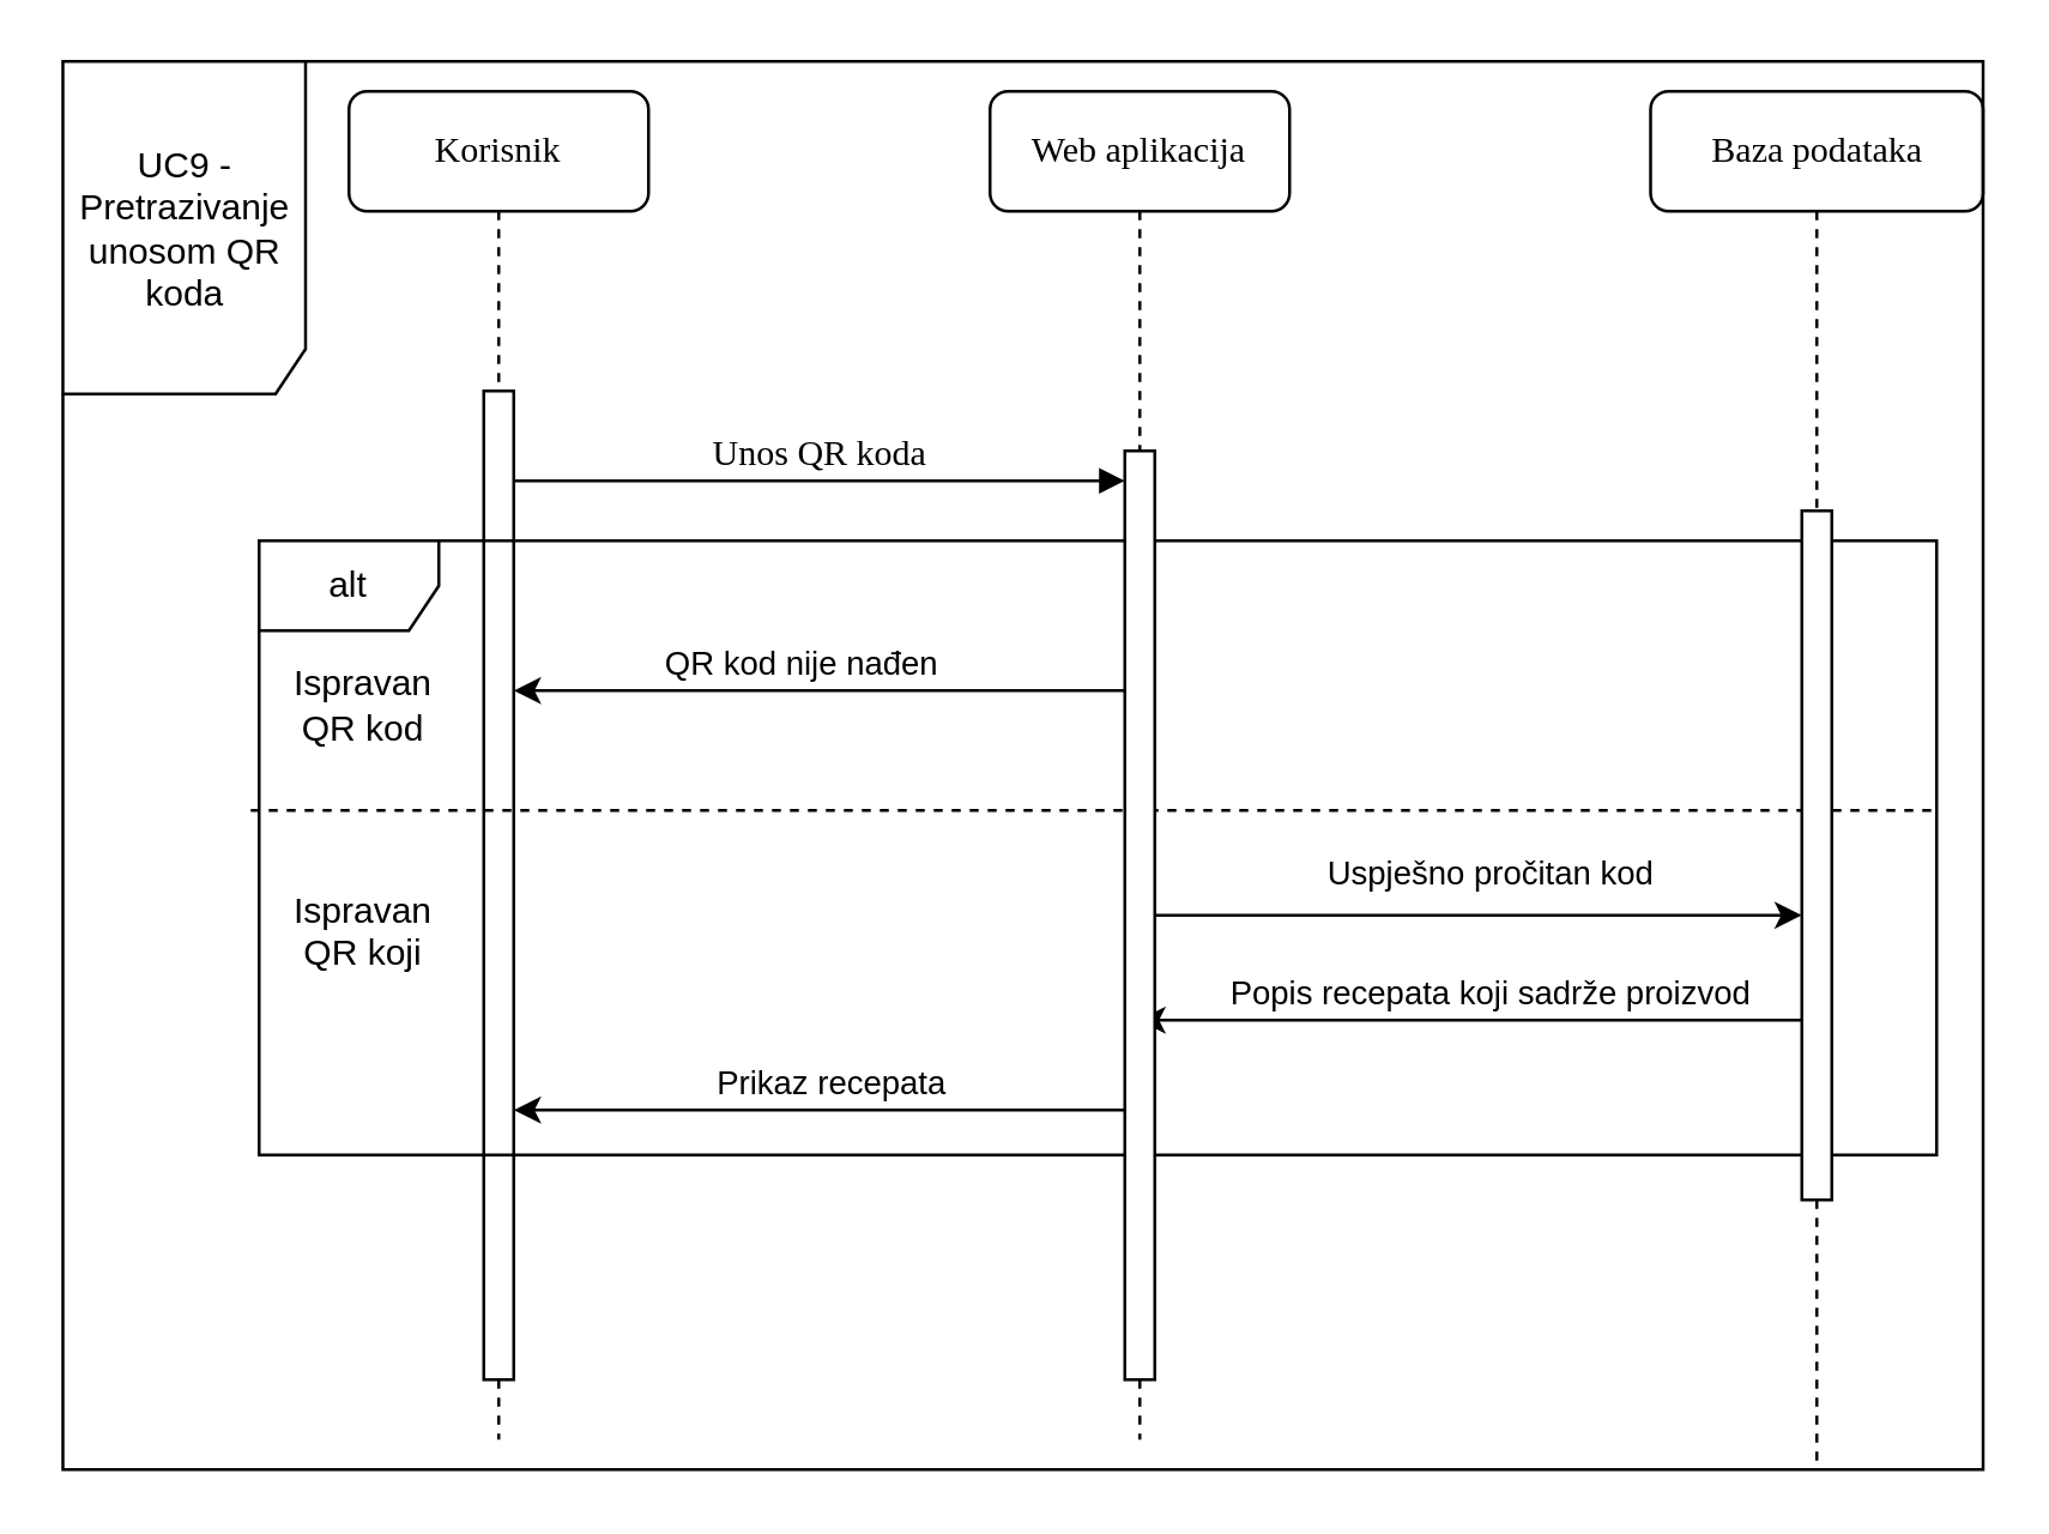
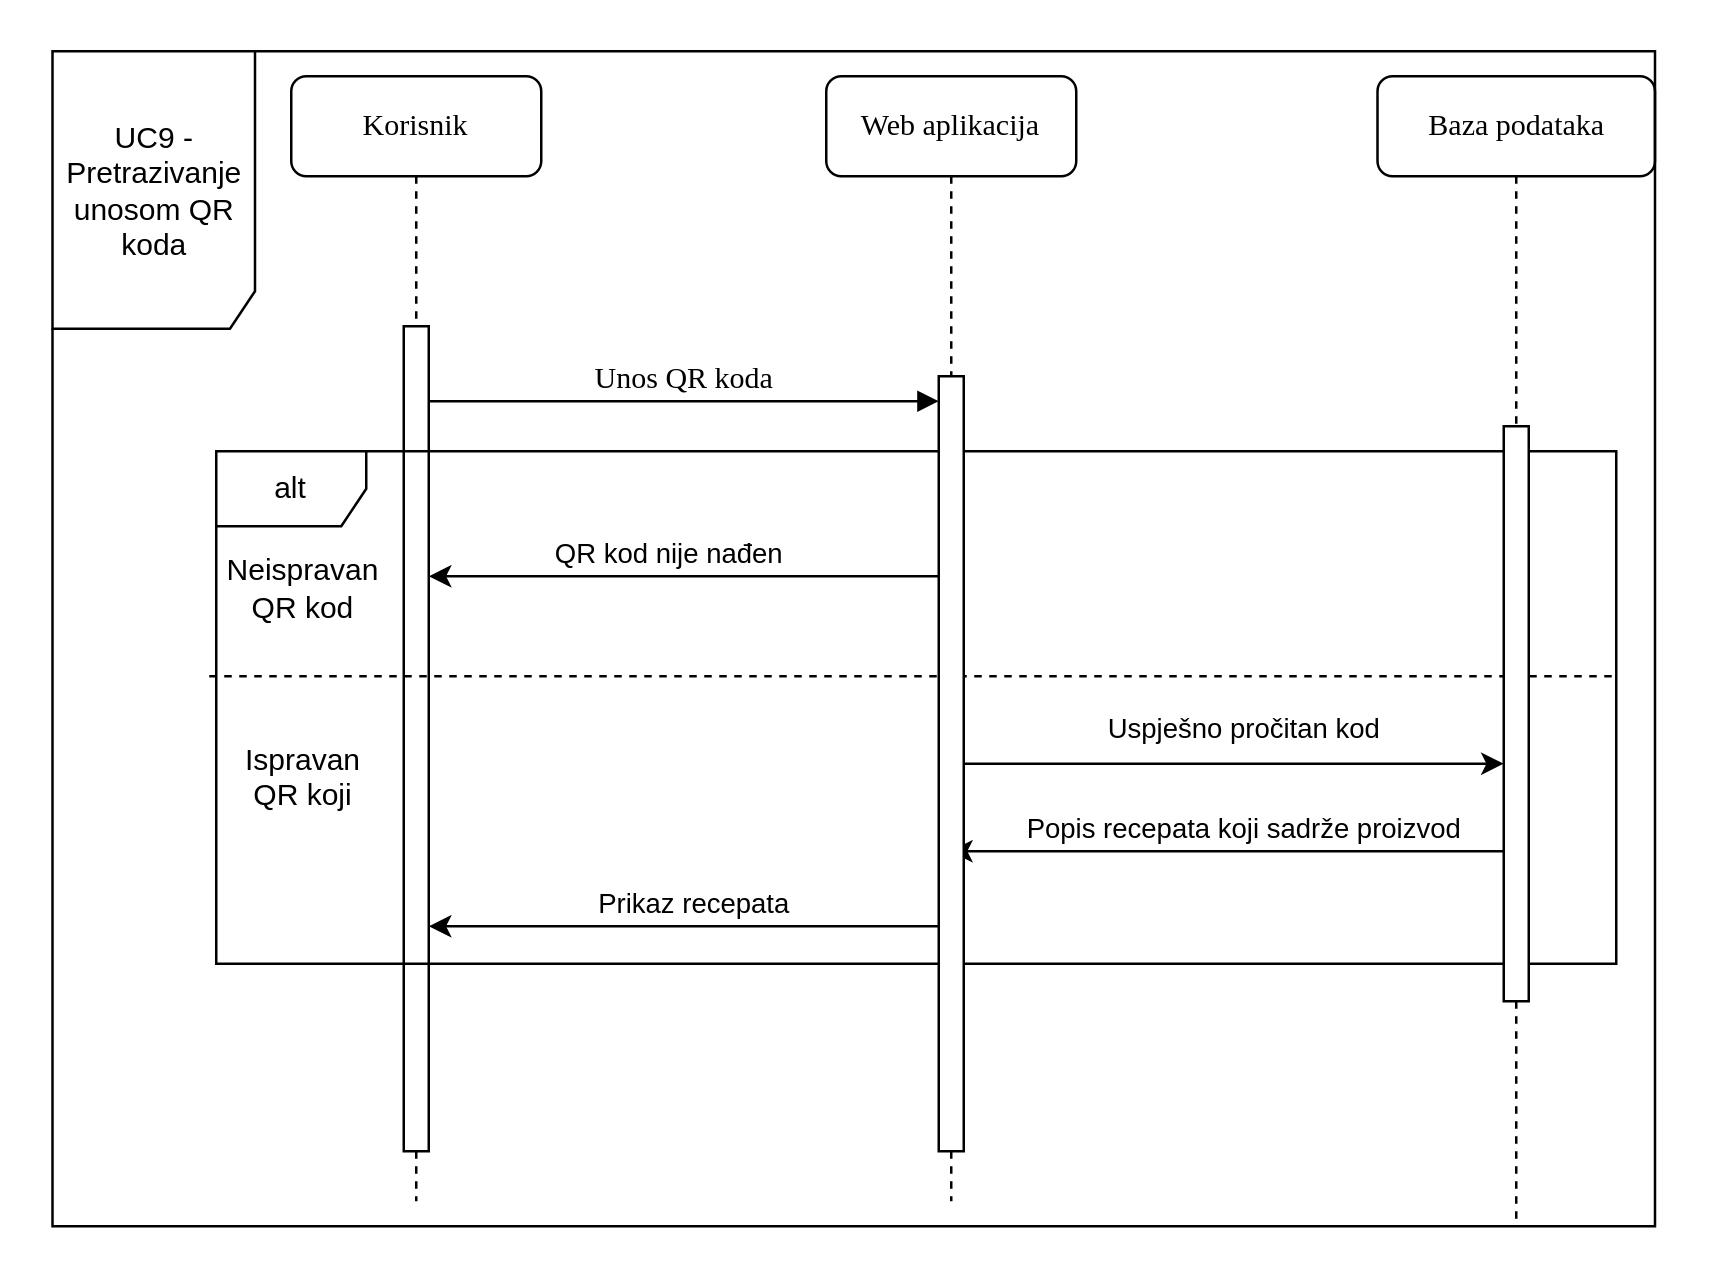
  <mxCell id="0" />
  <mxCell id="1" parent="0" />
  <mxCell id="2" value="Baza podataka" style="shape=umlLifeline;perimeter=lifelinePerimeter;whiteSpace=wrap;html=1;container=1;collapsible=0;recursiveResize=0;outlineConnect=0;rounded=1;shadow=0;comic=0;labelBackgroundColor=none;strokeWidth=1;fontFamily=Verdana;fontSize=12;align=center;" vertex="1" parent="1"><mxGeometry x="550.5" y="30" width="111" height="460" as="geometry" /></mxCell>
  <mxCell id="3" value="UC9 - Pretrazivanje unosom QR koda" style="shape=umlFrame;whiteSpace=wrap;html=1;pointerEvents=0;width=81;height=111;" vertex="1" parent="2"><mxGeometry x="-530" y="-10" width="641" height="470" as="geometry" /></mxCell>
  <mxCell id="4" value="Korisnik" style="shape=umlLifeline;perimeter=lifelinePerimeter;whiteSpace=wrap;html=1;container=1;collapsible=0;recursiveResize=0;outlineConnect=0;rounded=1;shadow=0;comic=0;labelBackgroundColor=none;strokeWidth=1;fontFamily=Verdana;fontSize=12;align=center;" vertex="1" parent="1"><mxGeometry x="116" y="30" width="100" height="450" as="geometry" /></mxCell>
  <mxCell id="5" value="" style="html=1;points=[];perimeter=orthogonalPerimeter;rounded=0;shadow=0;comic=0;labelBackgroundColor=none;strokeWidth=1;fontFamily=Verdana;fontSize=12;align=center;" vertex="1" parent="4"><mxGeometry x="45" y="100" width="10" height="330" as="geometry" /></mxCell>
  <mxCell id="6" value="alt" style="shape=umlFrame;whiteSpace=wrap;html=1;pointerEvents=0;" vertex="1" parent="4"><mxGeometry x="-30" y="150" width="560" height="205" as="geometry" /></mxCell>
  <mxCell id="7" value="" style="endArrow=classic;html=1;rounded=0;" edge="1" parent="4"><mxGeometry width="50" height="50" relative="1" as="geometry"><mxPoint x="263.5" y="200" as="sourcePoint" /><mxPoint x="55" y="200" as="targetPoint" /></mxGeometry></mxCell>
  <mxCell id="8" value="QR kod nije nađen" style="edgeLabel;html=1;align=center;verticalAlign=middle;resizable=0;points=[];labelBackgroundColor=none;" vertex="1" connectable="0" parent="7"><mxGeometry x="-0.218" y="1" relative="1" as="geometry"><mxPoint x="-31" y="-11" as="offset" /></mxGeometry></mxCell>
  <mxCell id="9" value="" style="endArrow=none;dashed=1;html=1;rounded=0;exitX=-0.005;exitY=0.439;exitDx=0;exitDy=0;exitPerimeter=0;entryX=1.002;entryY=0.439;entryDx=0;entryDy=0;entryPerimeter=0;" edge="1" parent="4" source="6" target="6"><mxGeometry width="50" height="50" relative="1" as="geometry"><mxPoint x="450" y="380" as="sourcePoint" /><mxPoint x="500" y="330" as="targetPoint" /></mxGeometry></mxCell>
  <mxCell id="10" value="" style="endArrow=classic;html=1;rounded=0;" edge="1" parent="4"><mxGeometry width="50" height="50" relative="1" as="geometry"><mxPoint x="485" y="310" as="sourcePoint" /><mxPoint x="263.5" y="310" as="targetPoint" /></mxGeometry></mxCell>
  <mxCell id="11" value="Popis recepata koji sadrže proizvod" style="edgeLabel;html=1;align=center;verticalAlign=middle;resizable=0;points=[];" vertex="1" connectable="0" parent="10"><mxGeometry x="-0.467" y="3" relative="1" as="geometry"><mxPoint x="-46" y="-13" as="offset" /></mxGeometry></mxCell>
  <mxCell id="12" value="" style="endArrow=classic;html=1;rounded=0;" edge="1" parent="4"><mxGeometry width="50" height="50" relative="1" as="geometry"><mxPoint x="259" y="340" as="sourcePoint" /><mxPoint x="55" y="340" as="targetPoint" /></mxGeometry></mxCell>
  <mxCell id="13" value="Prikaz recepata" style="edgeLabel;html=1;align=center;verticalAlign=middle;resizable=0;points=[];" vertex="1" connectable="0" parent="12"><mxGeometry x="0.108" y="-4" relative="1" as="geometry"><mxPoint x="14" y="-6" as="offset" /></mxGeometry></mxCell>
- <mxCell id="14" value="Ispravan&lt;br&gt;QR kod" style="text;html=1;strokeColor=none;fillColor=none;align=center;verticalAlign=middle;whiteSpace=wrap;rounded=0;" vertex="1" parent="4"><mxGeometry x="-30" y="190" width="70" height="30" as="geometry" /></mxCell>
+ <mxCell id="14" value="Neispravan&lt;br&gt;QR kod" style="text;html=1;strokeColor=none;fillColor=none;align=center;verticalAlign=middle;whiteSpace=wrap;rounded=0;" vertex="1" parent="4"><mxGeometry x="-30" y="190" width="70" height="30" as="geometry" /></mxCell>
  <mxCell id="15" value="Ispravan&#10;QR koji" style="text;whiteSpace=wrap;align=center;" vertex="1" parent="4"><mxGeometry x="-30" y="260" width="70" height="40" as="geometry" /></mxCell>
  <mxCell id="16" value="" style="html=1;points=[];perimeter=orthogonalPerimeter;rounded=0;shadow=0;comic=0;labelBackgroundColor=none;strokeWidth=1;fontFamily=Verdana;fontSize=12;align=center;" vertex="1" parent="1"><mxGeometry x="601" y="170" width="10" height="230" as="geometry" /></mxCell>
  <mxCell id="17" value="Unos QR koda" style="html=1;verticalAlign=bottom;endArrow=block;labelBackgroundColor=none;fontFamily=Verdana;fontSize=12;edgeStyle=elbowEdgeStyle;elbow=vertical;" edge="1" parent="1" source="5" target="19"><mxGeometry relative="1" as="geometry"><mxPoint x="236" y="140" as="sourcePoint" /><Array as="points"><mxPoint x="326" y="160" /></Array></mxGeometry></mxCell>
  <mxCell id="18" value="Web aplikacija" style="shape=umlLifeline;perimeter=lifelinePerimeter;whiteSpace=wrap;html=1;container=1;collapsible=0;recursiveResize=0;outlineConnect=0;rounded=1;shadow=0;comic=0;labelBackgroundColor=none;strokeWidth=1;fontFamily=Verdana;fontSize=12;align=center;" vertex="1" parent="1"><mxGeometry x="330" y="30" width="100" height="450" as="geometry" /></mxCell>
  <mxCell id="19" value="" style="html=1;points=[];perimeter=orthogonalPerimeter;rounded=0;shadow=0;comic=0;labelBackgroundColor=none;strokeWidth=1;fontFamily=Verdana;fontSize=12;align=center;" vertex="1" parent="18"><mxGeometry x="45" y="120" width="10" height="310" as="geometry" /></mxCell>
  <mxCell id="20" value="" style="endArrow=classic;html=1;rounded=0;" edge="1" parent="1" source="19" target="16"><mxGeometry width="50" height="50" relative="1" as="geometry"><mxPoint x="566" y="410" as="sourcePoint" /><mxPoint x="616" y="360" as="targetPoint" /></mxGeometry></mxCell>
  <mxCell id="21" value="Uspješno pročitan kod" style="edgeLabel;html=1;align=center;verticalAlign=middle;resizable=0;points=[];" vertex="1" connectable="0" parent="20"><mxGeometry x="-0.074" y="-1" relative="1" as="geometry"><mxPoint x="11" y="-16" as="offset" /></mxGeometry></mxCell>
